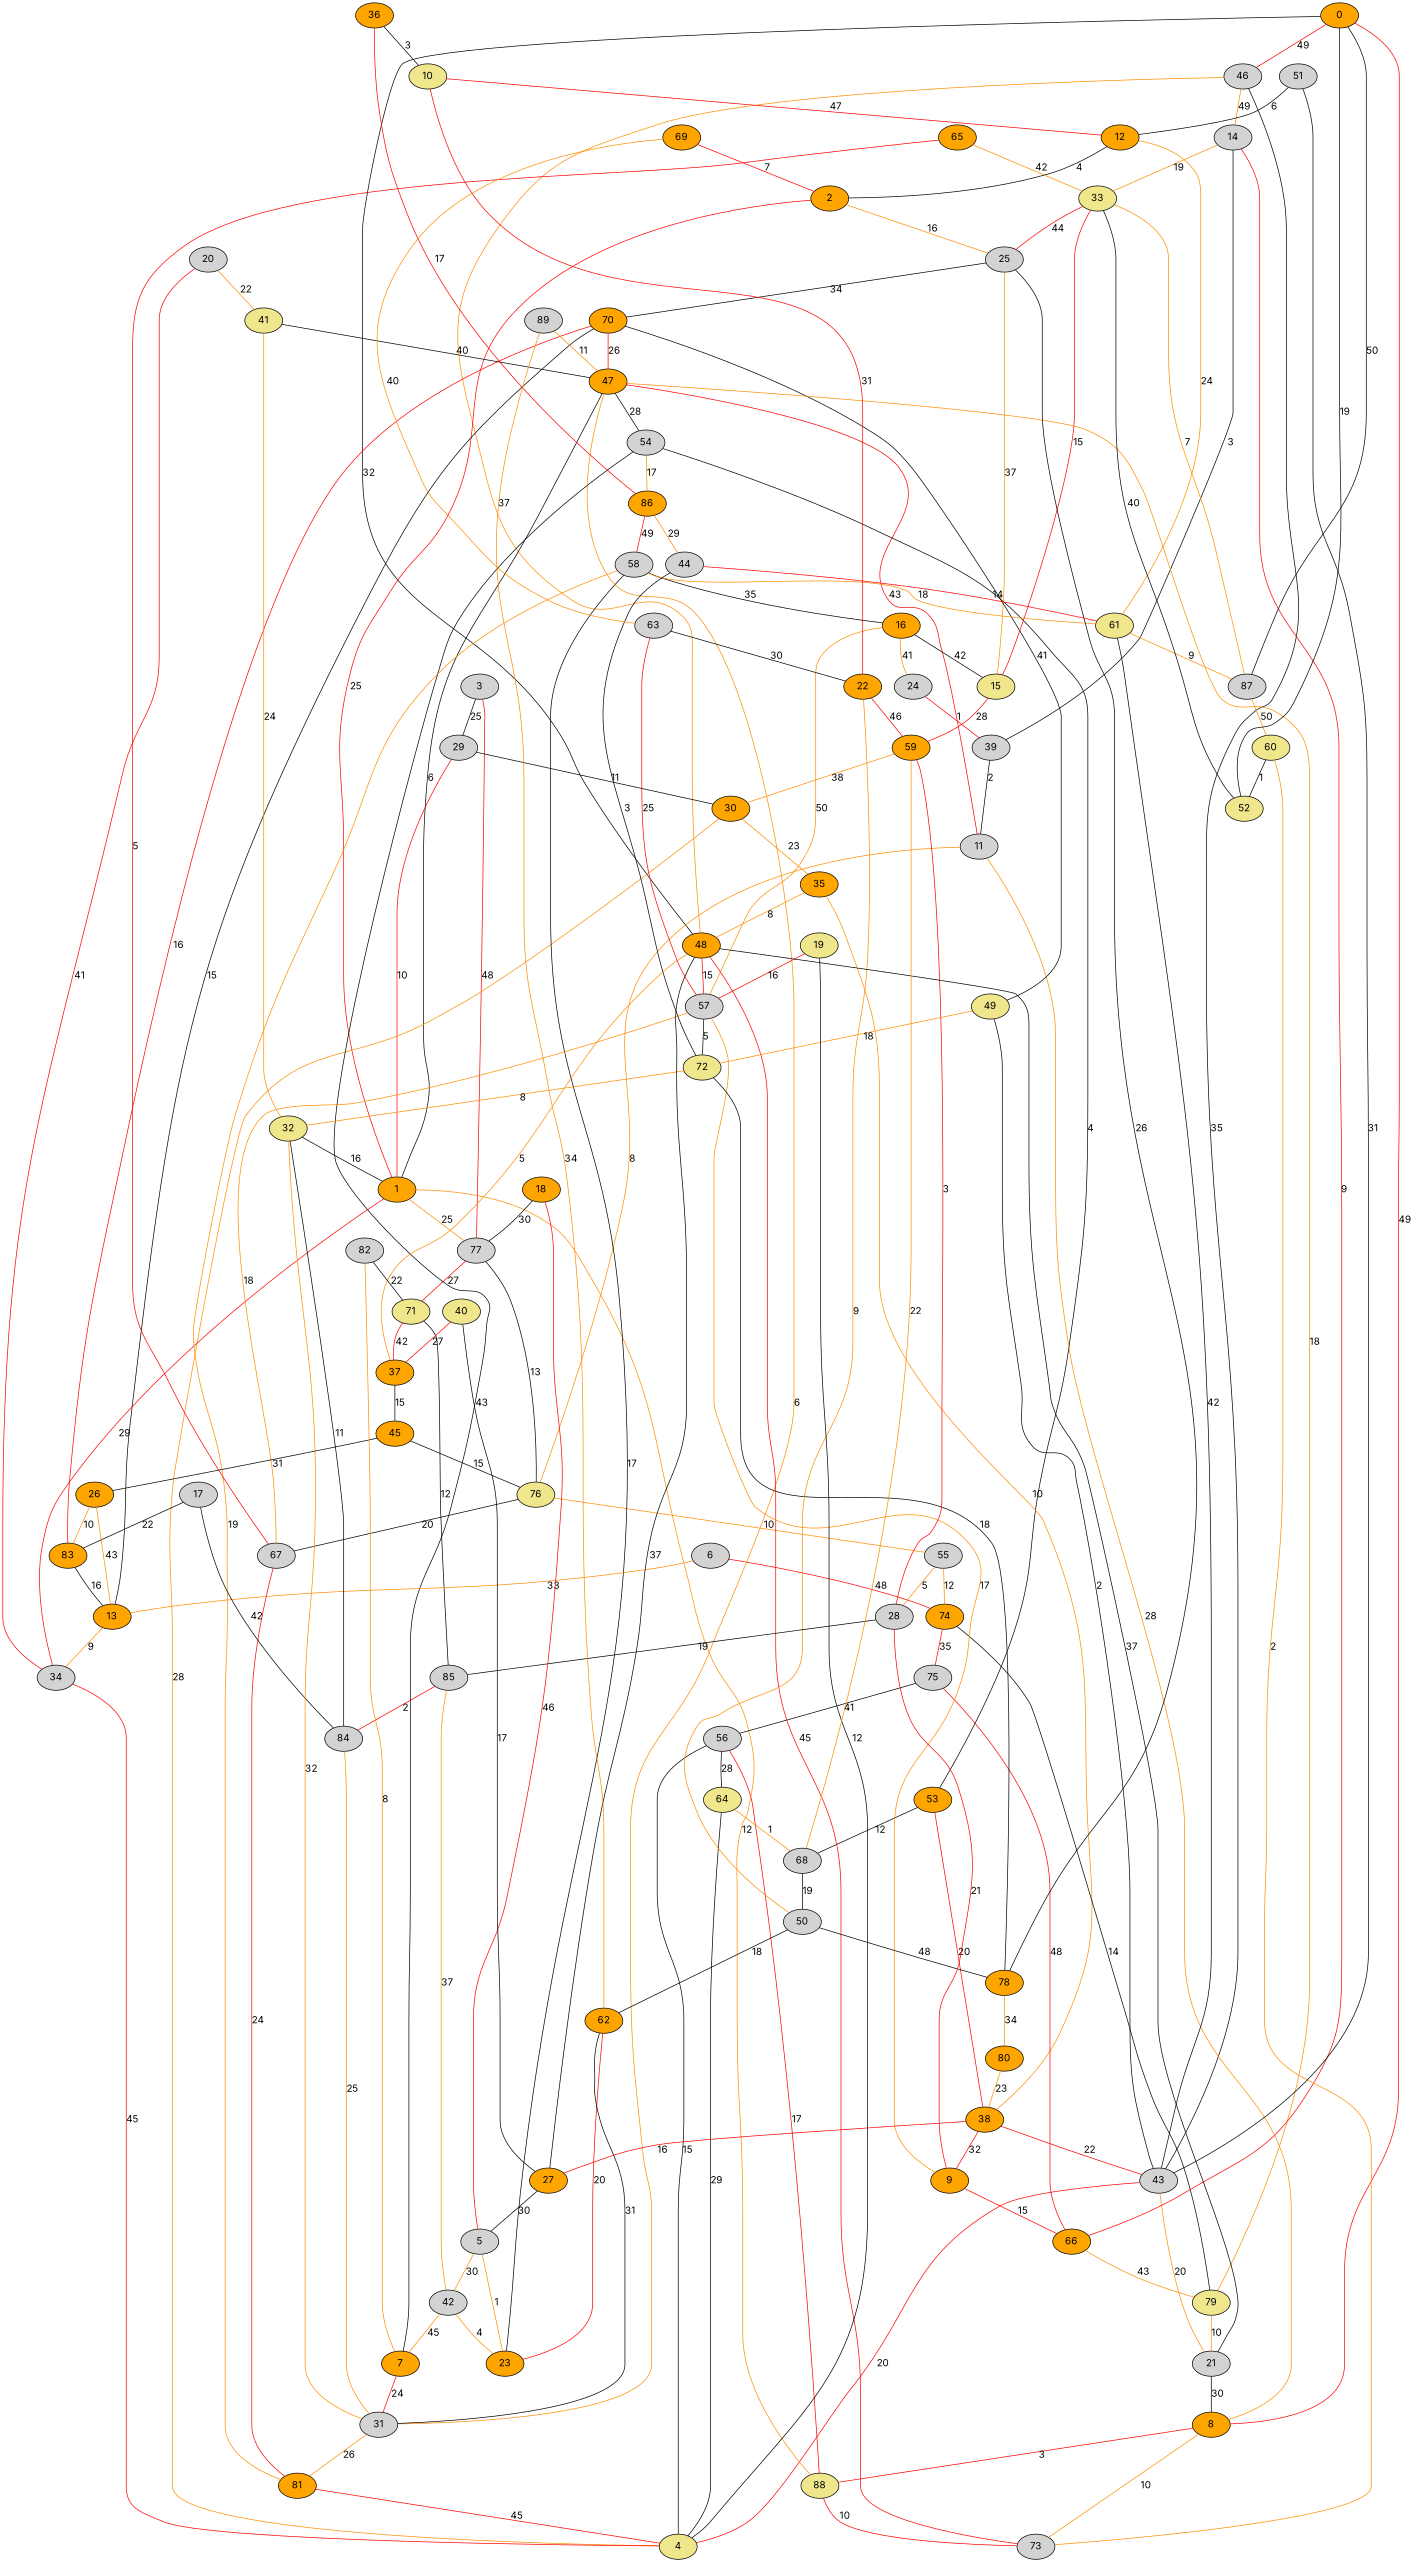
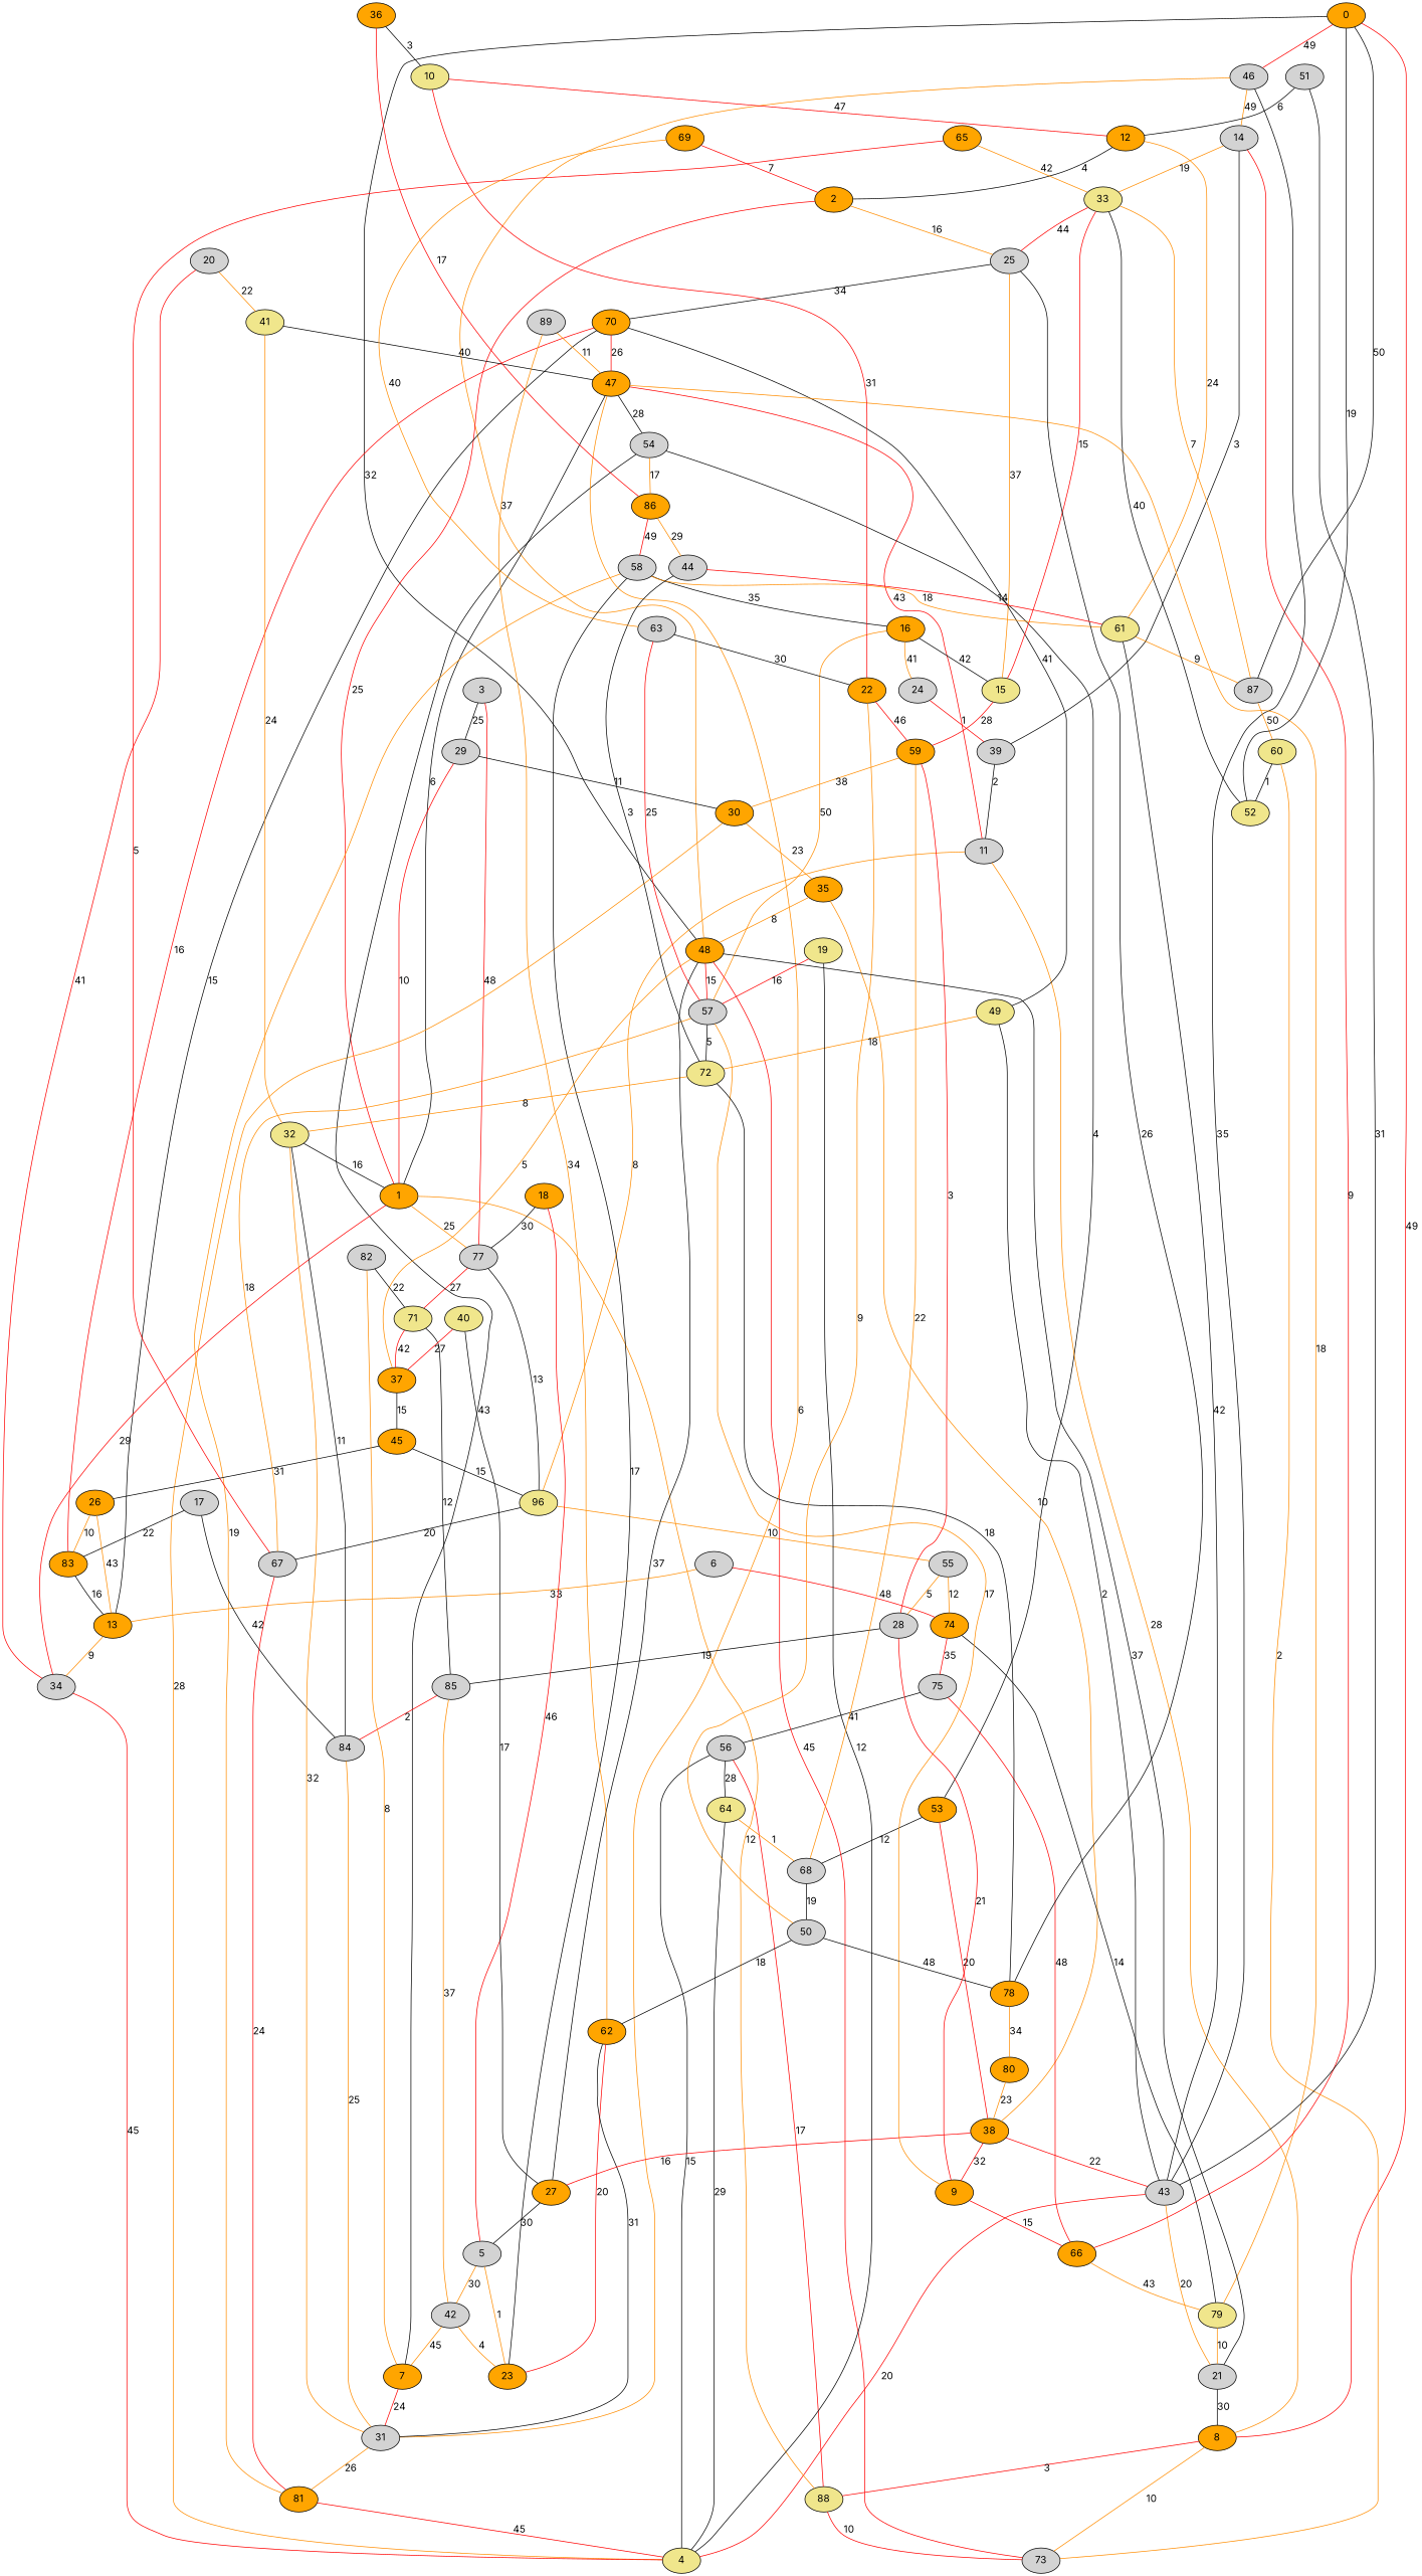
  graph {
    fontname=Inter
    node [fillcolor=lightgrey fontname=Inter style=filled]
    edge [color=darkorange fontname=Inter]
    n1 [fillcolor=orange label=0]
    n2 [label=46]
    n3 [fillcolor=orange label=48]
    n4 [label=14]
    n5 [label=43]
    n6 [label=57]
    n7 [fillcolor=orange label=1]
    n8 [fillcolor=orange label=47]
    n9 [label=77]
    n10 [label=54]
    n11 [label=11]
-   n12 [fillcolor=khaki label=76]
+   n12 [fillcolor=khaki label=96]
    n13 [fillcolor=khaki label=71]
    n14 [fillcolor=orange label=2]
    n15 [label=25]
    n16 [fillcolor=orange label=70]
    n17 [fillcolor=khaki label=15]
    n18 [label=3]
    n19 [label=29]
    n20 [fillcolor=orange label=30]
    n21 [fillcolor=khaki label=4]
    n22 [label=56]
    n23 [fillcolor=orange label=35]
    n24 [fillcolor=khaki label=88]
    n25 [fillcolor=khaki label=64]
    n26 [label=5]
    n27 [fillcolor=orange label=23]
    n28 [label=42]
    n29 [label=58]
    n30 [fillcolor=orange label=7]
    n31 [label=6]
    n32 [fillcolor=orange label=13]
    n33 [fillcolor=orange label=74]
    n34 [label=34]
    n35 [fillcolor=khaki label=79]
    n36 [label=75]
    n37 [label=31]
    n38 [fillcolor=orange label=81]
    n39 [fillcolor=orange label=86]
    n40 [fillcolor=orange label=53]
    n41 [fillcolor=orange label=8]
    n42 [label=73]
    n43 [fillcolor=orange label=9]
    n44 [fillcolor=orange label=66]
    n45 [fillcolor=orange label=16]
    n46 [fillcolor=khaki label=72]
    n47 [fillcolor=khaki label=10]
    n48 [fillcolor=orange label=12]
    n49 [fillcolor=orange label=22]
    n50 [fillcolor=khaki label=61]
    n51 [fillcolor=orange label=59]
    n52 [label=50]
    n53 [label=55]
    n54 [label=67]
    n55 [label=87]
    n56 [fillcolor=khaki label=49]
    n57 [fillcolor=khaki label=33]
    n58 [label=39]
    n59 [label=28]
    n60 [label=24]
    n61 [label=17]
    n62 [fillcolor=orange label=83]
    n63 [label=84]
    n64 [fillcolor=khaki label=32]
    n65 [fillcolor=orange label=18]
    n66 [fillcolor=khaki label=19]
    n67 [label=20]
    n68 [fillcolor=khaki label=41]
    n69 [label=21]
    n70 [fillcolor=orange label=62]
    n71 [fillcolor=orange label=78]
    n72 [fillcolor=orange label=27]
    n73 [fillcolor=orange label=26]
    n74 [label=85]
    n75 [fillcolor=orange label=38]
    n76 [fillcolor=khaki label=60]
    n77 [fillcolor=orange label=36]
    n78 [label=44]
    n79 [fillcolor=orange label=37]
    n80 [fillcolor=orange label=45]
    n81 [fillcolor=khaki label=40]
    n82 [fillcolor=orange label=80]
    n83 [label=51]
    n84 [fillcolor=khaki label=52]
    n85 [label=68]
    n86 [label=63]
    n87 [fillcolor=orange label=65]
    n88 [fillcolor=orange label=69]
    n89 [label=82]
    n90 [label=89]
    n1 -- n2 [color=red label=49]
    n1 -- n3 [color=black label=32]
    n2 -- n4 [label=49]
    n2 -- n5 [color=black label=35]
    n3 -- n2 [label=37]
    n3 -- n6 [color=red label=15]
    n4 -- n57 [label=19]
    n4 -- n58 [color=black label=3]
    n5 -- n21 [color=red label=20]
    n5 -- n69 [label=20]
    n6 -- n45 [label=50]
    n6 -- n46 [color=black label=5]
    n7 -- n8 [color=black label=6]
    n7 -- n9 [label=25]
    n8 -- n10 [color=black label=28]
    n8 -- n11 [color=red label=43]
    n9 -- n12 [color=black label=13]
    n9 -- n13 [color=red label=27]
    n10 -- n39 [label=17]
    n10 -- n40 [color=black label=4]
    n11 -- n12 [label=8]
    n11 -- n41 [label=28]
    n12 -- n53 [label=10]
    n12 -- n54 [color=black label=20]
    n13 -- n74 [color=black label=12]
    n13 -- n79 [color=red label=42]
    n14 -- n7 [color=red label=25]
    n14 -- n15 [label=16]
    n15 -- n16 [color=black label=34]
    n15 -- n17 [label=37]
    n16 -- n8 [color=red label=26]
    n16 -- n56 [color=black label=41]
    n17 -- n51 [color=red label=28]
    n17 -- n57 [color=red label=15]
    n18 -- n9 [color=red label=48]
    n18 -- n19 [color=black label=25]
    n19 -- n7 [color=red label=10]
    n19 -- n20 [color=black label=11]
    n20 -- n23 [label=23]
    n21 -- n20 [label=28]
    n21 -- n22 [color=black label=15]
    n22 -- n24 [color=red label=17]
    n22 -- n25 [color=black label=28]
    n23 -- n3 [label=8]
    n23 -- n75 [label=10]
    n24 -- n7 [label=12]
    n24 -- n42 [color=red label=10]
    n25 -- n21 [color=black label=29]
    n25 -- n85 [label=1]
    n26 -- n27 [label=1]
    n26 -- n28 [label=30]
    n27 -- n29 [color=black label=17]
    n28 -- n27 [label=4]
    n28 -- n30 [label=45]
    n29 -- n45 [color=black label=35]
    n29 -- n50 [label=18]
    n30 -- n10 [color=black label=43]
    n30 -- n37 [color=red label=24]
    n31 -- n32 [label=33]
    n31 -- n33 [color=red label=48]
    n32 -- n16 [color=black label=15]
    n32 -- n34 [label=9]
    n33 -- n35 [color=black label=14]
    n33 -- n36 [color=red label=35]
    n34 -- n7 [color=red label=29]
    n34 -- n21 [color=red label=45]
    n35 -- n8 [label=18]
    n35 -- n69 [label=10]
    n36 -- n22 [color=black label=41]
    n36 -- n44 [color=red label=48]
    n37 -- n8 [label=6]
    n37 -- n38 [label=26]
    n38 -- n21 [color=red label=45]
    n38 -- n29 [label=19]
    n39 -- n29 [color=red label=49]
    n39 -- n78 [label=29]
    n40 -- n75 [color=red label=20]
    n40 -- n85 [color=black label=12]
    n41 -- n1 [color=red label=49]
    n41 -- n24 [color=red label=3]
    n42 -- n3 [color=red label=45]
    n42 -- n41 [label=10]
    n43 -- n6 [label=17]
    n43 -- n44 [color=red label=15]
    n44 -- n4 [color=red label=9]
    n44 -- n35 [label=43]
    n45 -- n17 [color=black label=42]
    n45 -- n60 [label=41]
    n46 -- n64 [label=8]
    n46 -- n71 [color=black label=18]
    n47 -- n48 [color=red label=47]
    n47 -- n49 [color=red label=31]
    n48 -- n14 [color=black label=4]
    n48 -- n50 [label=24]
    n49 -- n51 [color=red label=46]
    n49 -- n52 [label=9]
    n50 -- n5 [color=black label=42]
    n50 -- n55 [label=9]
    n51 -- n20 [label=38]
    n51 -- n59 [color=red label=3]
    n52 -- n70 [color=black label=18]
    n52 -- n71 [color=black label=48]
    n53 -- n33 [label=12]
    n53 -- n59 [label=5]
    n54 -- n6 [label=18]
    n54 -- n38 [color=red label=24]
    n55 -- n1 [color=black label=50]
    n55 -- n76 [label=50]
    n56 -- n5 [color=black label=2]
    n56 -- n46 [label=18]
    n57 -- n15 [color=red label=44]
    n57 -- n55 [label=7]
    n58 -- n11 [color=black label=2]
    n59 -- n43 [color=red label=21]
    n59 -- n74 [color=black label=19]
    n60 -- n58 [color=red label=1]
    n61 -- n62 [color=black label=22]
    n61 -- n63 [color=black label=42]
    n62 -- n16 [color=red label=16]
    n62 -- n32 [color=black label=16]
    n63 -- n37 [label=25]
    n63 -- n64 [color=black label=11]
    n64 -- n7 [color=black label=16]
    n64 -- n37 [label=32]
    n65 -- n9 [color=black label=30]
    n65 -- n26 [color=red label=46]
    n66 -- n6 [color=red label=16]
    n66 -- n21 [color=black label=12]
    n67 -- n34 [color=red label=41]
    n67 -- n68 [label=22]
    n68 -- n8 [color=black label=40]
    n68 -- n64 [label=24]
    n69 -- n3 [color=black label=37]
    n69 -- n41 [color=black label=30]
    n70 -- n27 [color=red label=20]
    n70 -- n37 [color=black label=31]
    n71 -- n15 [color=black label=26]
    n71 -- n82 [label=34]
    n72 -- n3 [color=black label=37]
    n72 -- n26 [color=black label=30]
    n73 -- n32 [label=43]
    n73 -- n62 [label=10]
    n74 -- n28 [label=37]
    n74 -- n63 [color=red label=2]
    n75 -- n5 [color=red label=22]
    n75 -- n43 [color=red label=32]
    n75 -- n72 [color=red label=16]
    n76 -- n42 [label=2]
    n76 -- n84 [color=black label=1]
    n77 -- n39 [color=red label=17]
    n77 -- n47 [color=black label=3]
    n78 -- n46 [color=black label=3]
    n78 -- n50 [color=red label=14]
    n79 -- n3 [label=5]
    n79 -- n80 [color=black label=15]
    n80 -- n12 [color=black label=15]
    n80 -- n73 [color=black label=31]
    n81 -- n72 [color=black label=17]
    n81 -- n79 [color=red label=27]
    n82 -- n75 [label=23]
    n83 -- n5 [color=black label=31]
    n83 -- n48 [color=black label=6]
    n84 -- n1 [color=black label=19]
    n84 -- n57 [color=black label=40]
    n85 -- n51 [label=22]
    n85 -- n52 [color=black label=19]
    n86 -- n6 [color=red label=25]
    n86 -- n49 [color=black label=30]
    n87 -- n54 [color=red label=5]
    n87 -- n57 [label=42]
    n88 -- n14 [color=red label=7]
    n88 -- n86 [label=40]
    n89 -- n13 [color=black label=22]
    n89 -- n30 [label=8]
    n90 -- n8 [label=11]
    n90 -- n70 [label=34]
  }
